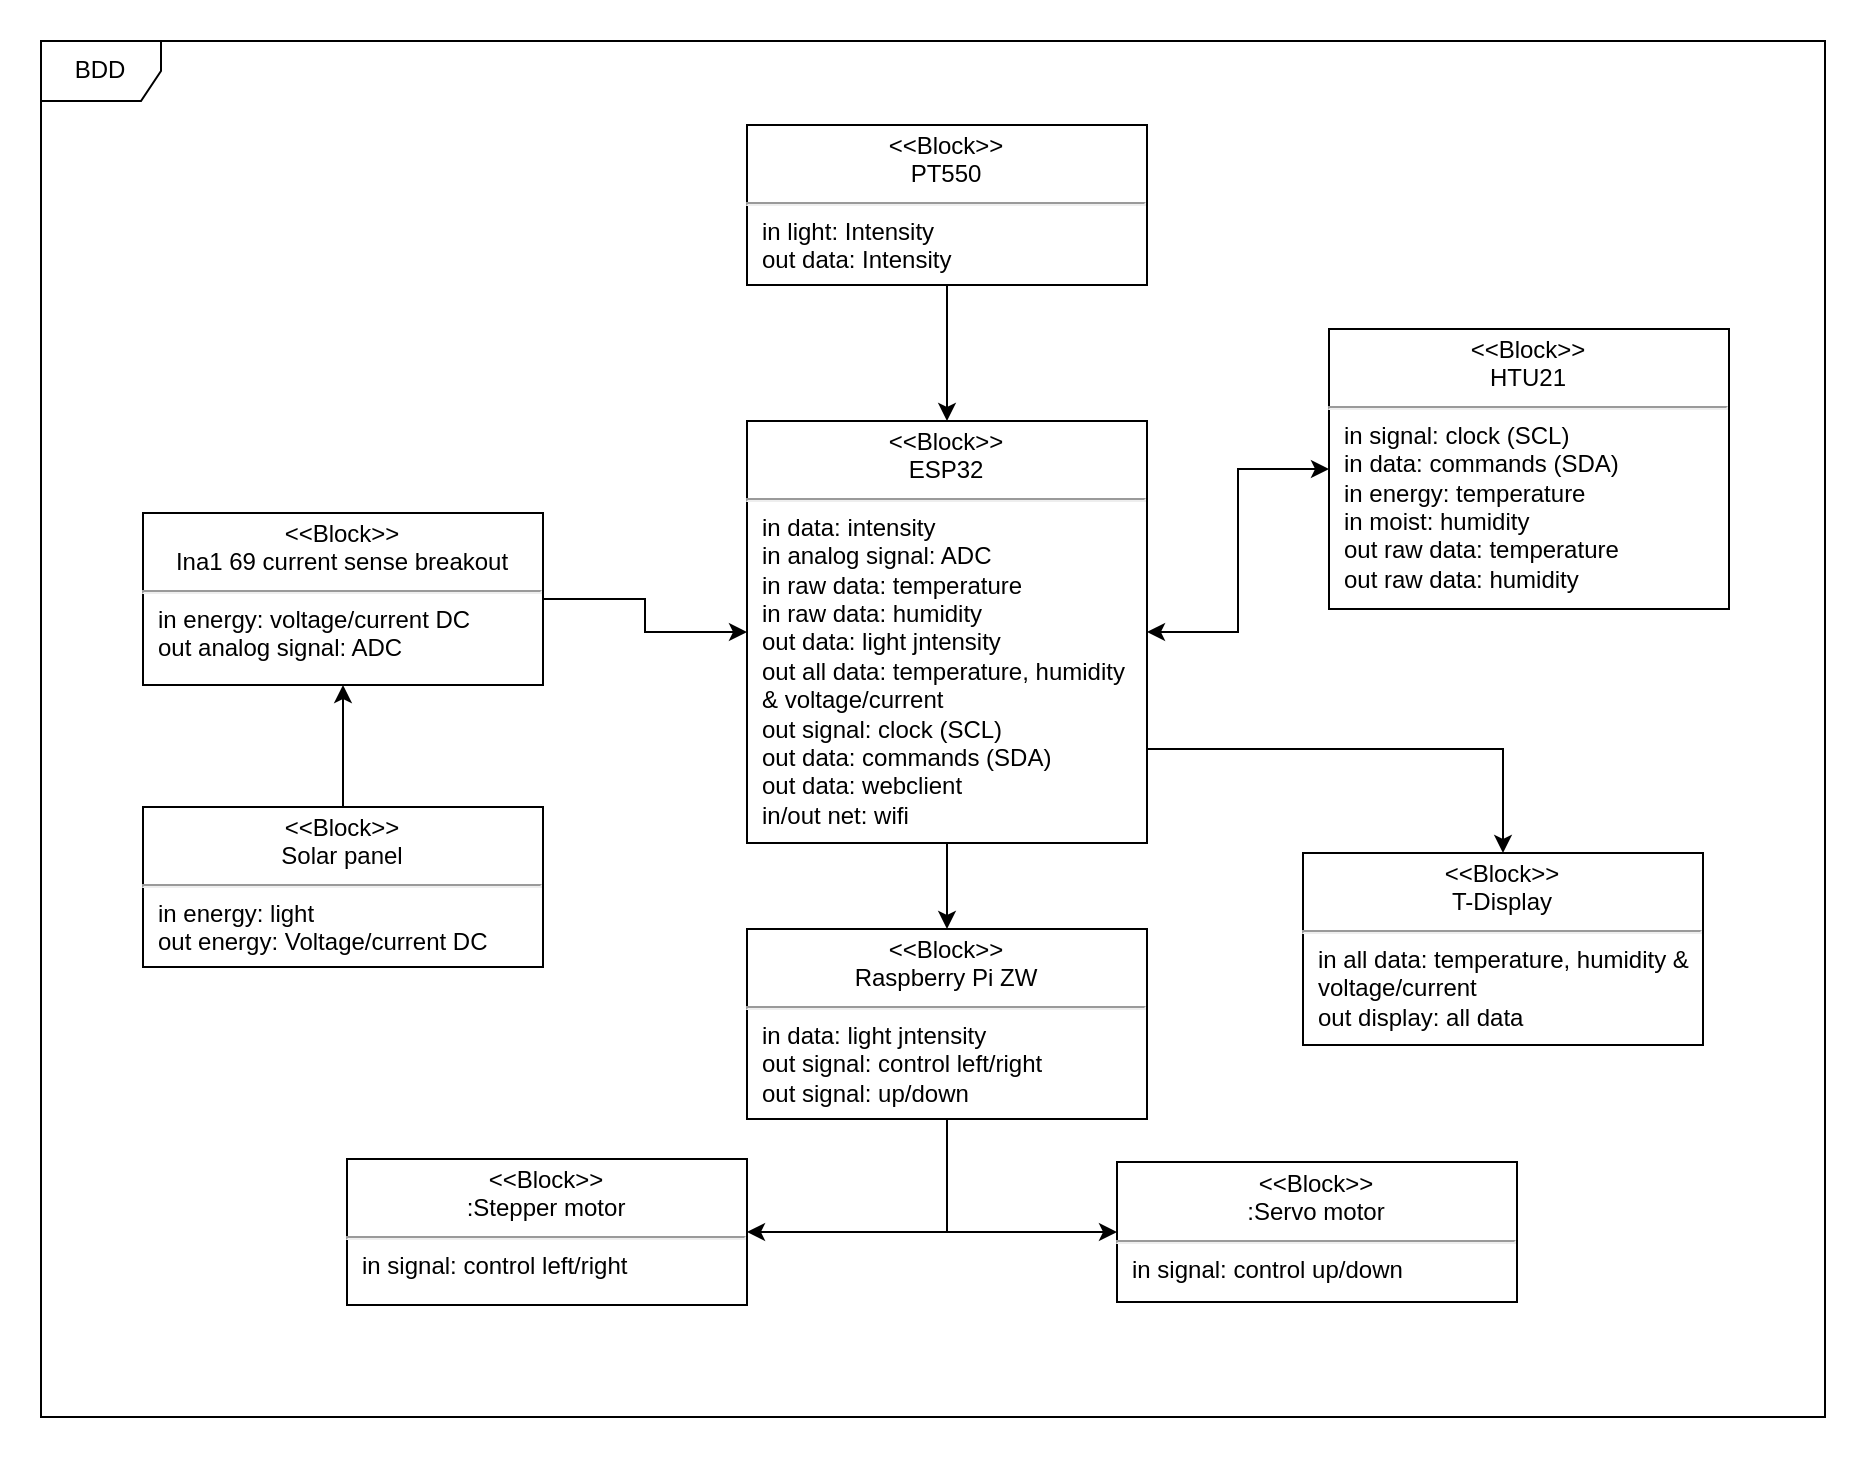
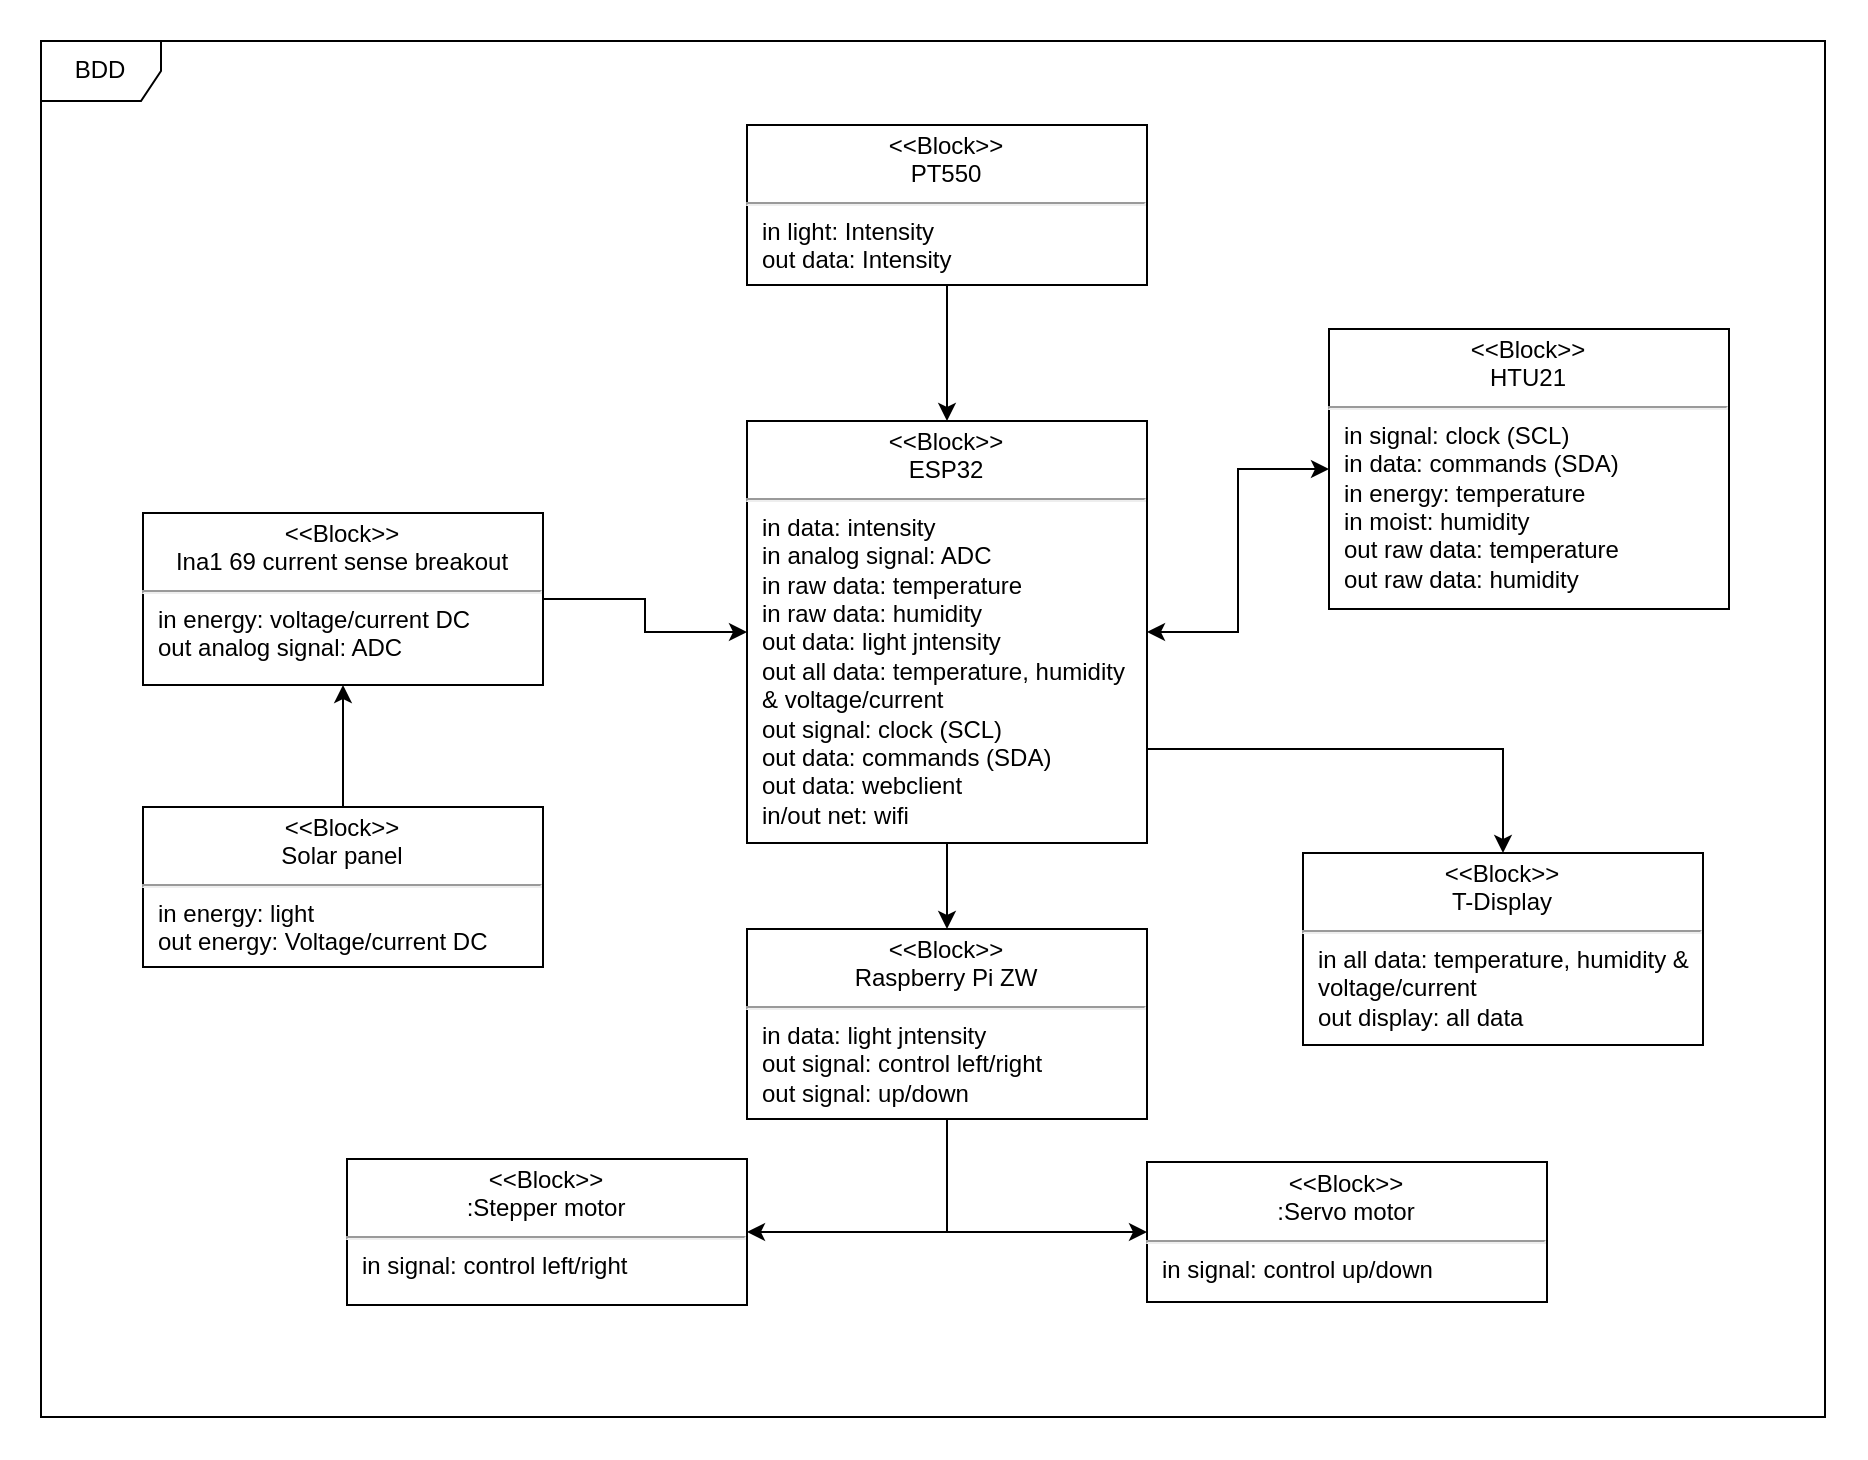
  <mxCell id="0" />
  <mxCell id="1" parent="0" />
  <mxCell id="2" value="BDD" style="shape=umlFrame;whiteSpace=wrap;html=1;pointerEvents=0;" vertex="1" parent="1"><mxGeometry x="20" y="20" width="892" height="688" as="geometry" /></mxCell>
  <mxCell id="3" style="edgeStyle=orthogonalEdgeStyle;rounded=0;orthogonalLoop=1;jettySize=auto;html=1;entryX=1;entryY=0.5;entryDx=0;entryDy=0;endArrow=classic;endFill=1;startArrow=classic;startFill=1;" edge="1" parent="1" source="4" target="16"><mxGeometry relative="1" as="geometry" /></mxCell>
  <mxCell id="4" value="&lt;p style=&quot;margin:0px;margin-top:4px;text-align:center;&quot;&gt;&amp;lt;&amp;lt;Block&amp;gt;&amp;gt;&lt;br&gt;&lt;span style=&quot;text-wrap: nowrap;&quot;&gt;HTU21&lt;/span&gt;&lt;br&gt;&lt;/p&gt;&lt;hr&gt;&lt;p style=&quot;text-align: left; margin: 0px 0px 0px 8px;&quot;&gt;in signal: clock (SCL)&lt;/p&gt;&lt;p style=&quot;text-align: left; margin: 0px 0px 0px 8px;&quot;&gt;in&amp;nbsp;&lt;span style=&quot;background-color: initial;&quot;&gt;data: commands (SDA)&lt;/span&gt;&lt;/p&gt;&lt;p style=&quot;text-align: left; margin: 0px 0px 0px 8px;&quot;&gt;in energy: temperature&lt;/p&gt;&lt;p style=&quot;text-align: left; margin: 0px 0px 0px 8px;&quot;&gt;in moist:&amp;nbsp;humidity&lt;/p&gt;&lt;p style=&quot;text-align: left; margin: 0px 0px 0px 8px;&quot;&gt;out raw data: temperature&lt;/p&gt;&lt;p style=&quot;text-align: left; margin: 0px 0px 0px 8px;&quot;&gt;out raw data:&amp;nbsp;humidity&lt;/p&gt;&lt;p style=&quot;text-align: left; margin: 0px 0px 0px 8px;&quot;&gt;&lt;span style=&quot;background-color: initial;&quot;&gt;&lt;br&gt;&lt;/span&gt;&lt;/p&gt;" style="shape=rect;html=1;overflow=fill;whiteSpace=wrap;align=center;" vertex="1" parent="1"><mxGeometry x="664" y="164" width="200" height="140" as="geometry" /></mxCell>
  <mxCell id="5" style="edgeStyle=orthogonalEdgeStyle;rounded=0;orthogonalLoop=1;jettySize=auto;html=1;entryX=0.5;entryY=0;entryDx=0;entryDy=0;" edge="1" parent="1" source="6" target="16"><mxGeometry relative="1" as="geometry" /></mxCell>
  <mxCell id="6" value="&lt;p style=&quot;margin:0px;margin-top:4px;text-align:center;&quot;&gt;&amp;lt;&amp;lt;Block&amp;gt;&amp;gt;&lt;br&gt;&lt;span style=&quot;text-wrap: nowrap;&quot;&gt;PT550&lt;/span&gt;&lt;br&gt;&lt;/p&gt;&lt;hr&gt;&lt;p style=&quot;text-align: left; margin: 0px 0px 0px 8px;&quot;&gt;in light: Intensity&lt;/p&gt;&lt;p style=&quot;text-align: left; margin: 0px 0px 0px 8px;&quot;&gt;out data: Intensity&lt;/p&gt;" style="shape=rect;html=1;overflow=fill;whiteSpace=wrap;align=center;" vertex="1" parent="1"><mxGeometry x="373" y="62" width="200" height="80" as="geometry" /></mxCell>
  <mxCell id="7" style="edgeStyle=orthogonalEdgeStyle;rounded=0;orthogonalLoop=1;jettySize=auto;html=1;entryX=0;entryY=0.5;entryDx=0;entryDy=0;" edge="1" parent="1" source="9" target="13"><mxGeometry relative="1" as="geometry" /></mxCell>
  <mxCell id="8" style="edgeStyle=orthogonalEdgeStyle;rounded=0;orthogonalLoop=1;jettySize=auto;html=1;entryX=1;entryY=0.5;entryDx=0;entryDy=0;" edge="1" parent="1" source="9" target="12"><mxGeometry relative="1" as="geometry" /></mxCell>
  <mxCell id="9" value="&lt;p style=&quot;margin:0px;margin-top:4px;text-align:center;&quot;&gt;&amp;lt;&amp;lt;Block&amp;gt;&amp;gt;&lt;br&gt;&lt;span style=&quot;background-color: rgb(255, 255, 255);&quot;&gt;Raspberry Pi ZW&lt;/span&gt;&lt;/p&gt;&lt;hr&gt;&lt;p style=&quot;text-align: left; margin: 0px 0px 0px 8px;&quot;&gt;in data:&amp;nbsp;&lt;span style=&quot;background-color: initial;&quot;&gt;light j&lt;/span&gt;&lt;span style=&quot;background-color: initial;&quot;&gt;ntensity&lt;/span&gt;&lt;/p&gt;&lt;p style=&quot;text-align: left; margin: 0px 0px 0px 8px;&quot;&gt;out signal: control left/right&lt;/p&gt;&lt;p style=&quot;text-align: left; margin: 0px 0px 0px 8px;&quot;&gt;out signal: up/down&lt;/p&gt;&lt;p style=&quot;text-align: left; margin: 0px 0px 0px 8px;&quot;&gt;&lt;br&gt;&lt;/p&gt;" style="shape=rect;html=1;overflow=fill;whiteSpace=wrap;align=center;" vertex="1" parent="1"><mxGeometry x="373" y="464" width="200" height="95" as="geometry" /></mxCell>
  <mxCell id="10" style="edgeStyle=orthogonalEdgeStyle;rounded=0;orthogonalLoop=1;jettySize=auto;html=1;entryX=0.5;entryY=1;entryDx=0;entryDy=0;" edge="1" parent="1" source="11" target="18"><mxGeometry relative="1" as="geometry" /></mxCell>
  <mxCell id="11" value="&lt;p style=&quot;margin:0px;margin-top:4px;text-align:center;&quot;&gt;&amp;lt;&amp;lt;Block&amp;gt;&amp;gt;&lt;br&gt;&lt;span style=&quot;text-wrap: nowrap; background-color: initial;&quot;&gt;Solar panel&lt;/span&gt;&lt;br&gt;&lt;/p&gt;&lt;hr&gt;&lt;p style=&quot;text-align: left; margin: 0px 0px 0px 8px;&quot;&gt;in energy: light&lt;/p&gt;&lt;p style=&quot;text-align: left; margin: 0px 0px 0px 8px;&quot;&gt;out energy: Voltage/current DC&lt;br&gt;&lt;/p&gt;" style="shape=rect;html=1;overflow=fill;whiteSpace=wrap;align=center;" vertex="1" parent="1"><mxGeometry x="71" y="403" width="200" height="80" as="geometry" /></mxCell>
  <mxCell id="12" value="&lt;p style=&quot;margin:0px;margin-top:4px;text-align:center;&quot;&gt;&amp;lt;&amp;lt;Block&amp;gt;&amp;gt;&lt;br&gt;&lt;span style=&quot;text-wrap: nowrap;&quot;&gt;:Stepper motor&lt;/span&gt;&lt;br&gt;&lt;/p&gt;&lt;hr&gt;&lt;p style=&quot;text-align: left; margin: 0px 0px 0px 8px;&quot;&gt;in signal: control left/right&lt;/p&gt;" style="shape=rect;html=1;overflow=fill;whiteSpace=wrap;align=center;" vertex="1" parent="1"><mxGeometry x="173" y="579" width="200" height="73" as="geometry" /></mxCell>
- <mxCell id="13" value="&lt;p style=&quot;margin:0px;margin-top:4px;text-align:center;&quot;&gt;&amp;lt;&amp;lt;Block&amp;gt;&amp;gt;&lt;br&gt;&lt;span style=&quot;text-wrap: nowrap;&quot;&gt;:Servo motor&lt;/span&gt;&lt;br&gt;&lt;/p&gt;&lt;hr&gt;&lt;p style=&quot;text-align: left; margin: 0px 0px 0px 8px;&quot;&gt;in signal: control up/down&lt;/p&gt;" style="shape=rect;html=1;overflow=fill;whiteSpace=wrap;align=center;" vertex="1" parent="1"><mxGeometry x="558" y="580.5" width="200" height="70" as="geometry" /></mxCell>
+ <mxCell id="13" value="&lt;p style=&quot;margin:0px;margin-top:4px;text-align:center;&quot;&gt;&amp;lt;&amp;lt;Block&amp;gt;&amp;gt;&lt;br&gt;&lt;span style=&quot;text-wrap: nowrap;&quot;&gt;:Servo motor&lt;/span&gt;&lt;br&gt;&lt;/p&gt;&lt;hr&gt;&lt;p style=&quot;text-align: left; margin: 0px 0px 0px 8px;&quot;&gt;in signal: control up/down&lt;/p&gt;" style="shape=rect;html=1;overflow=fill;whiteSpace=wrap;align=center;" vertex="1" parent="1"><mxGeometry x="573" y="580.5" width="200" height="70" as="geometry" /></mxCell>
  <mxCell id="14" style="edgeStyle=orthogonalEdgeStyle;rounded=0;orthogonalLoop=1;jettySize=auto;html=1;entryX=0.5;entryY=0;entryDx=0;entryDy=0;" edge="1" parent="1" source="16" target="9"><mxGeometry relative="1" as="geometry" /></mxCell>
  <mxCell id="15" style="edgeStyle=orthogonalEdgeStyle;rounded=0;orthogonalLoop=1;jettySize=auto;html=1;" edge="1" parent="1" source="16" target="19"><mxGeometry relative="1" as="geometry"><Array as="points"><mxPoint x="520" y="374" /><mxPoint x="751" y="374" /></Array></mxGeometry></mxCell>
  <mxCell id="16" value="&lt;p style=&quot;margin:0px;margin-top:4px;text-align:center;&quot;&gt;&amp;lt;&amp;lt;Block&amp;gt;&amp;gt;&lt;br&gt;&lt;span style=&quot;text-wrap-mode: nowrap; background-color: initial;&quot;&gt;ESP32&lt;/span&gt;&lt;br&gt;&lt;/p&gt;&lt;hr&gt;&lt;p style=&quot;text-align: left; margin: 0px 0px 0px 8px;&quot;&gt;in data: i&lt;span style=&quot;background-color: initial;&quot;&gt;ntensity&lt;/span&gt;&lt;/p&gt;&lt;p style=&quot;text-align: left; margin: 0px 0px 0px 8px;&quot;&gt;in&amp;nbsp;&lt;span style=&quot;background-color: initial;&quot;&gt;analog signal: ADC&lt;/span&gt;&lt;/p&gt;&lt;p style=&quot;text-align: left; margin: 0px 0px 0px 8px;&quot;&gt;in raw data: temperature&lt;/p&gt;&lt;p style=&quot;text-align: left; margin: 0px 0px 0px 8px;&quot;&gt;in raw data:&amp;nbsp;humidity&lt;/p&gt;&lt;p style=&quot;text-align: left; margin: 0px 0px 0px 8px;&quot;&gt;out data: light j&lt;span style=&quot;background-color: initial;&quot;&gt;ntensity&lt;/span&gt;&lt;/p&gt;&lt;p style=&quot;text-align: left; margin: 0px 0px 0px 8px;&quot;&gt;&lt;span style=&quot;background-color: initial;&quot;&gt;out all data:&amp;nbsp;&lt;/span&gt;&lt;span style=&quot;background-color: initial;&quot;&gt;temperature,&amp;nbsp;&lt;/span&gt;&lt;span style=&quot;background-color: initial;&quot;&gt;humidity &amp;amp; voltage/current&lt;/span&gt;&lt;/p&gt;&lt;p style=&quot;text-align: left; margin: 0px 0px 0px 8px;&quot;&gt;out signal: clock (SCL)&lt;/p&gt;&lt;p style=&quot;text-align: left; margin: 0px 0px 0px 8px;&quot;&gt;out data: commands (SDA)&lt;/p&gt;&lt;p style=&quot;text-align: left; margin: 0px 0px 0px 8px;&quot;&gt;out data: webclient&lt;/p&gt;&lt;p style=&quot;text-align: left; margin: 0px 0px 0px 8px;&quot;&gt;in/out net: wifi&lt;/p&gt;&lt;div&gt;&lt;br&gt;&lt;/div&gt;&lt;p style=&quot;text-align: left; margin: 0px 0px 0px 8px;&quot;&gt;&lt;span style=&quot;background-color: initial;&quot;&gt;&lt;br&gt;&lt;/span&gt;&lt;/p&gt;&lt;p style=&quot;text-align: left; margin: 0px 0px 0px 8px;&quot;&gt;&lt;span style=&quot;background-color: initial;&quot;&gt;&lt;br&gt;&lt;/span&gt;&lt;/p&gt;" style="shape=rect;html=1;overflow=fill;whiteSpace=wrap;align=center;" vertex="1" parent="1"><mxGeometry x="373" y="210" width="200" height="211" as="geometry" /></mxCell>
  <mxCell id="17" style="edgeStyle=orthogonalEdgeStyle;rounded=0;orthogonalLoop=1;jettySize=auto;html=1;entryX=0;entryY=0.5;entryDx=0;entryDy=0;" edge="1" parent="1" source="18" target="16"><mxGeometry relative="1" as="geometry" /></mxCell>
  <mxCell id="18" value="&lt;p style=&quot;margin:0px;margin-top:4px;text-align:center;&quot;&gt;&amp;lt;&amp;lt;Block&amp;gt;&amp;gt;&lt;br&gt;&lt;span style=&quot;text-wrap-mode: nowrap;&quot;&gt;Ina1 69 current sense breakout&lt;/span&gt;&lt;/p&gt;&lt;hr&gt;&lt;p style=&quot;text-align: left; margin: 0px 0px 0px 8px;&quot;&gt;in energy: voltage/current DC&lt;/p&gt;&lt;p style=&quot;text-align: left; margin: 0px 0px 0px 8px;&quot;&gt;out analog signal: ADC&lt;/p&gt;&lt;p style=&quot;text-align: left; margin: 0px 0px 0px 8px;&quot;&gt;&lt;br&gt;&lt;/p&gt;&lt;p style=&quot;text-align: left; margin: 0px 0px 0px 8px;&quot;&gt;&lt;br&gt;&lt;/p&gt;" style="shape=rect;html=1;overflow=fill;whiteSpace=wrap;align=center;" vertex="1" parent="1"><mxGeometry x="71" y="256" width="200" height="86" as="geometry" /></mxCell>
  <mxCell id="19" value="&lt;p style=&quot;margin:0px;margin-top:4px;text-align:center;&quot;&gt;&amp;lt;&amp;lt;Block&amp;gt;&amp;gt;&lt;br&gt;&lt;span style=&quot;text-wrap-mode: nowrap;&quot;&gt;T-Display&lt;/span&gt;&lt;/p&gt;&lt;hr&gt;&lt;p style=&quot;text-align: left; margin: 0px 0px 0px 8px;&quot;&gt;in all data: temperature,&amp;nbsp;&lt;span style=&quot;background-color: initial;&quot;&gt;humidity &amp;amp; voltage/current&lt;/span&gt;&lt;/p&gt;&lt;p style=&quot;text-align: left; margin: 0px 0px 0px 8px;&quot;&gt;&lt;span style=&quot;background-color: initial;&quot;&gt;out display: all data&amp;nbsp;&lt;/span&gt;&lt;/p&gt;" style="shape=rect;html=1;overflow=fill;whiteSpace=wrap;align=center;" vertex="1" parent="1"><mxGeometry x="651" y="426" width="200" height="96" as="geometry" /></mxCell>
